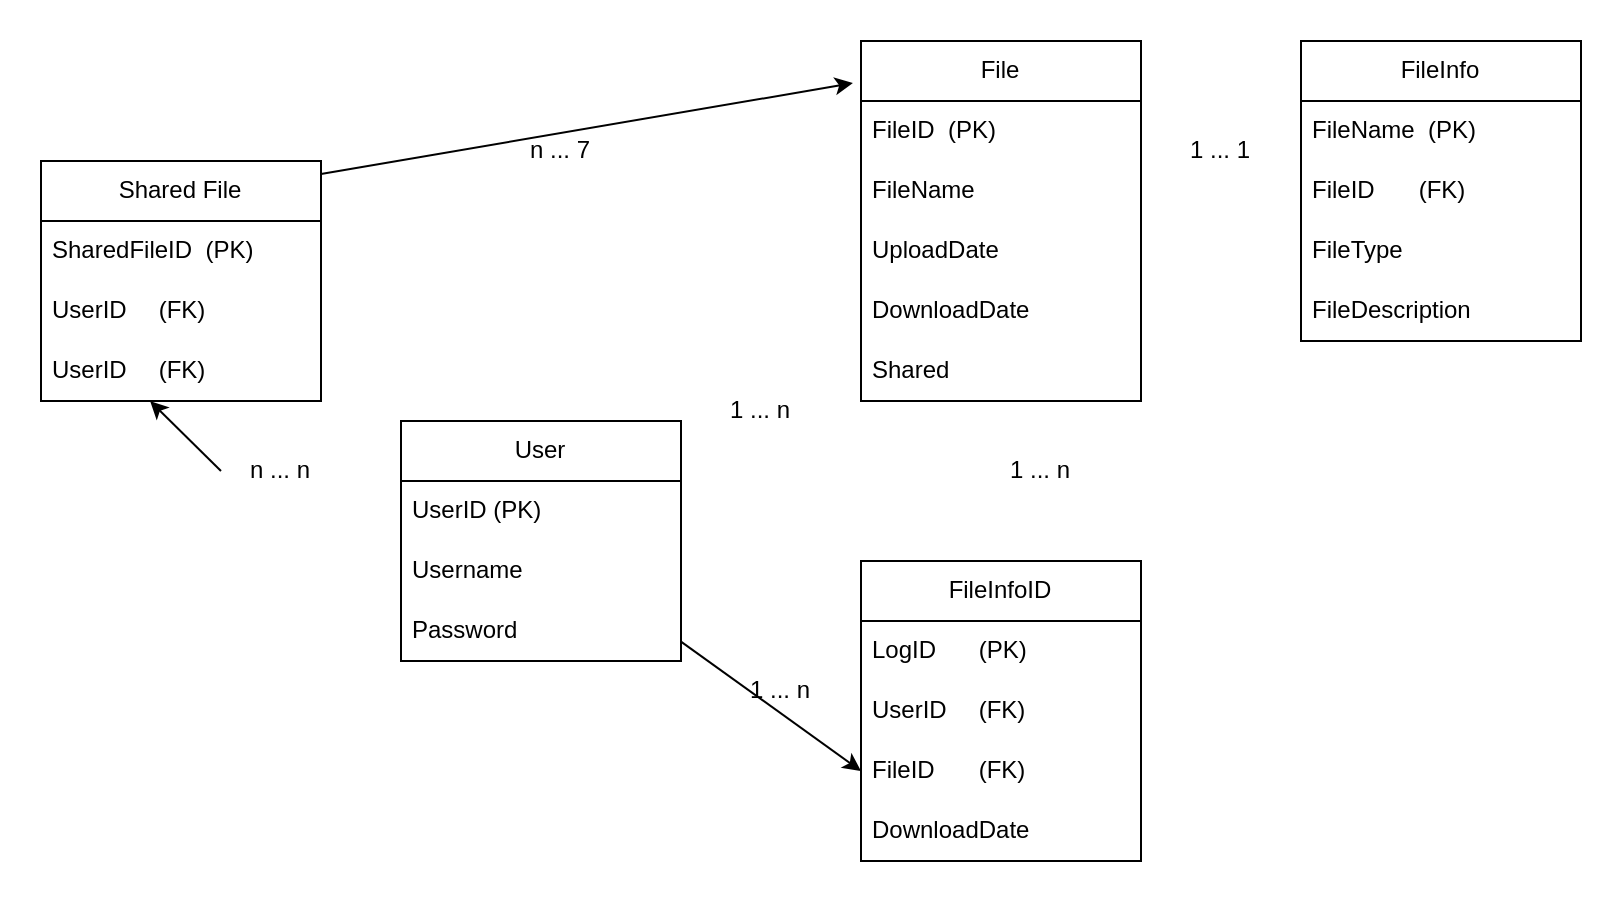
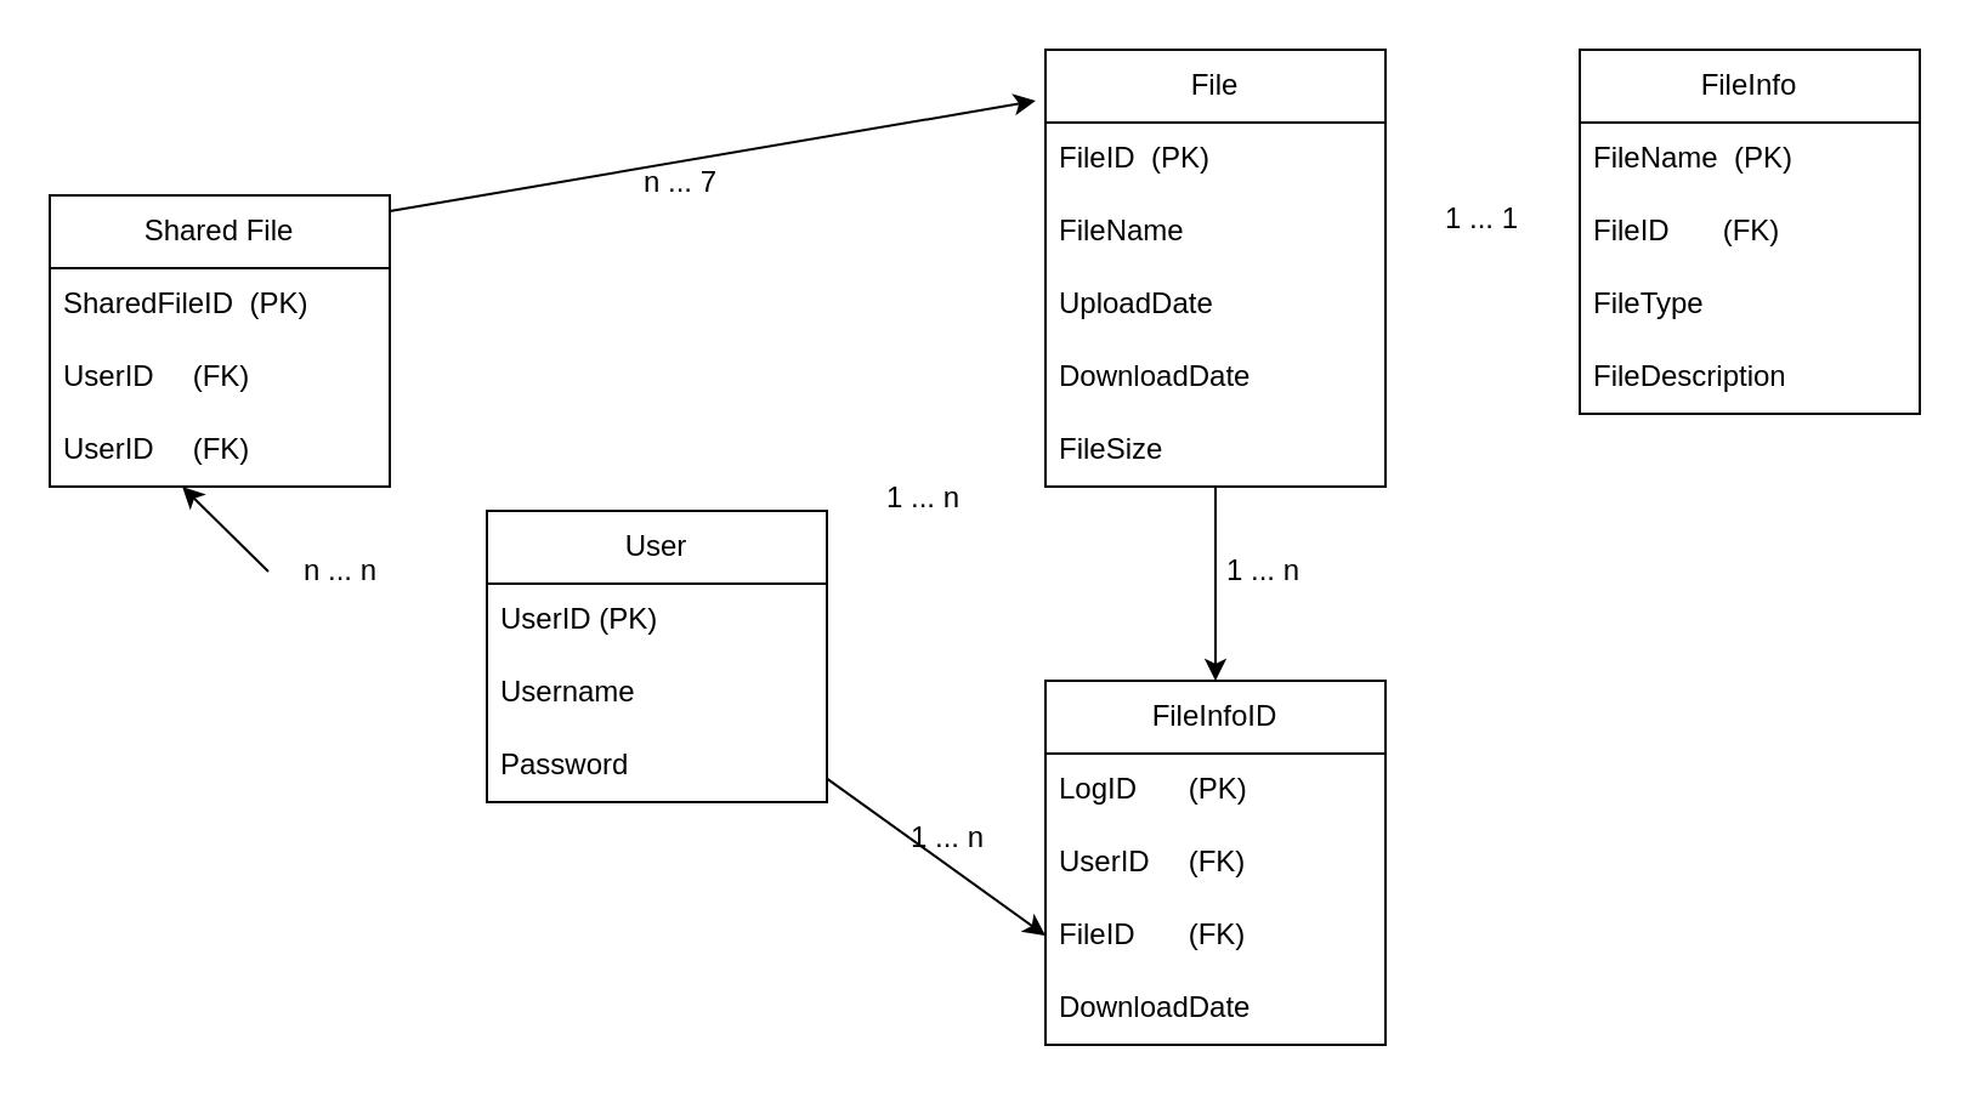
  <mxCell id="0" />
  <mxCell id="1" parent="0" />
  <mxCell id="2" style="rounded=0;orthogonalLoop=1;jettySize=auto;html=1;entryX=0;entryY=0.5;entryDx=0;entryDy=0;" edge="1" parent="1" source="4" target="11"><mxGeometry relative="1" as="geometry" /></mxCell>
  <mxCell id="3" style="rounded=0;orthogonalLoop=1;jettySize=auto;html=1;entryX=0.5;entryY=0;entryDx=0;entryDy=0;exitX=0;exitY=0.5;exitDx=0;exitDy=0;" edge="1" parent="1" source="29"><mxGeometry relative="1" as="geometry"><mxPoint x="220.005" y="360" as="sourcePoint" /><mxPoint x="74.55" y="200" as="targetPoint" /></mxGeometry></mxCell>
  <mxCell id="4" value="User" style="swimlane;fontStyle=0;childLayout=stackLayout;horizontal=1;startSize=30;horizontalStack=0;resizeParent=1;resizeParentMax=0;resizeLast=0;collapsible=1;marginBottom=0;whiteSpace=wrap;html=1;" vertex="1" parent="1"><mxGeometry x="200" y="210" width="140" height="120" as="geometry" /></mxCell>
  <mxCell id="5" value="UserID (PK)" style="text;strokeColor=none;fillColor=none;align=left;verticalAlign=middle;spacingLeft=4;spacingRight=4;overflow=hidden;points=[[0,0.5],[1,0.5]];portConstraint=eastwest;rotatable=0;whiteSpace=wrap;html=1;" vertex="1" parent="4"><mxGeometry y="30" width="140" height="30" as="geometry" /></mxCell>
  <mxCell id="6" value="Username" style="text;strokeColor=none;fillColor=none;align=left;verticalAlign=middle;spacingLeft=4;spacingRight=4;overflow=hidden;points=[[0,0.5],[1,0.5]];portConstraint=eastwest;rotatable=0;whiteSpace=wrap;html=1;" vertex="1" parent="4"><mxGeometry y="60" width="140" height="30" as="geometry" /></mxCell>
  <mxCell id="7" value="Password" style="text;strokeColor=none;fillColor=none;align=left;verticalAlign=middle;spacingLeft=4;spacingRight=4;overflow=hidden;points=[[0,0.5],[1,0.5]];portConstraint=eastwest;rotatable=0;whiteSpace=wrap;html=1;" vertex="1" parent="4"><mxGeometry y="90" width="140" height="30" as="geometry" /></mxCell>
  <mxCell id="8" value="FileInfoID" style="swimlane;fontStyle=0;childLayout=stackLayout;horizontal=1;startSize=30;horizontalStack=0;resizeParent=1;resizeParentMax=0;resizeLast=0;collapsible=1;marginBottom=0;whiteSpace=wrap;html=1;" vertex="1" parent="1"><mxGeometry x="430" y="280" width="140" height="150" as="geometry" /></mxCell>
  <mxCell id="9" value="LogID&lt;span style=&quot;white-space: pre;&quot;&gt;&#09;&lt;/span&gt;(PK)" style="text;strokeColor=none;fillColor=none;align=left;verticalAlign=middle;spacingLeft=4;spacingRight=4;overflow=hidden;points=[[0,0.5],[1,0.5]];portConstraint=eastwest;rotatable=0;whiteSpace=wrap;html=1;" vertex="1" parent="8"><mxGeometry y="30" width="140" height="30" as="geometry" /></mxCell>
  <mxCell id="10" value="UserID&lt;span style=&quot;white-space: pre;&quot;&gt;&#09;&lt;/span&gt;(FK)" style="text;strokeColor=none;fillColor=none;align=left;verticalAlign=middle;spacingLeft=4;spacingRight=4;overflow=hidden;points=[[0,0.5],[1,0.5]];portConstraint=eastwest;rotatable=0;whiteSpace=wrap;html=1;" vertex="1" parent="8"><mxGeometry y="60" width="140" height="30" as="geometry" /></mxCell>
  <mxCell id="11" value="FileID&lt;span style=&quot;white-space: pre;&quot;&gt;&#09;&lt;/span&gt;(FK)" style="text;strokeColor=none;fillColor=none;align=left;verticalAlign=middle;spacingLeft=4;spacingRight=4;overflow=hidden;points=[[0,0.5],[1,0.5]];portConstraint=eastwest;rotatable=0;whiteSpace=wrap;html=1;" vertex="1" parent="8"><mxGeometry y="90" width="140" height="30" as="geometry" /></mxCell>
  <mxCell id="12" value="DownloadDate" style="text;strokeColor=none;fillColor=none;align=left;verticalAlign=middle;spacingLeft=4;spacingRight=4;overflow=hidden;points=[[0,0.5],[1,0.5]];portConstraint=eastwest;rotatable=0;whiteSpace=wrap;html=1;" vertex="1" parent="8"><mxGeometry y="120" width="140" height="30" as="geometry" /></mxCell>
+ <mxCell id="13" style="rounded=0;orthogonalLoop=1;jettySize=auto;html=1;entryX=0.5;entryY=0;entryDx=0;entryDy=0;" edge="1" parent="1" source="14" target="8"><mxGeometry relative="1" as="geometry" /></mxCell>
  <mxCell id="14" value="File" style="swimlane;fontStyle=0;childLayout=stackLayout;horizontal=1;startSize=30;horizontalStack=0;resizeParent=1;resizeParentMax=0;resizeLast=0;collapsible=1;marginBottom=0;whiteSpace=wrap;html=1;" vertex="1" parent="1"><mxGeometry x="430" y="20" width="140" height="180" as="geometry" /></mxCell>
  <mxCell id="15" value="FileID&amp;nbsp; (PK)" style="text;strokeColor=none;fillColor=none;align=left;verticalAlign=middle;spacingLeft=4;spacingRight=4;overflow=hidden;points=[[0,0.5],[1,0.5]];portConstraint=eastwest;rotatable=0;whiteSpace=wrap;html=1;" vertex="1" parent="14"><mxGeometry y="30" width="140" height="30" as="geometry" /></mxCell>
  <mxCell id="16" value="FileName" style="text;strokeColor=none;fillColor=none;align=left;verticalAlign=middle;spacingLeft=4;spacingRight=4;overflow=hidden;points=[[0,0.5],[1,0.5]];portConstraint=eastwest;rotatable=0;whiteSpace=wrap;html=1;" vertex="1" parent="14"><mxGeometry y="60" width="140" height="30" as="geometry" /></mxCell>
  <mxCell id="17" value="UploadDate" style="text;strokeColor=none;fillColor=none;align=left;verticalAlign=middle;spacingLeft=4;spacingRight=4;overflow=hidden;points=[[0,0.5],[1,0.5]];portConstraint=eastwest;rotatable=0;whiteSpace=wrap;html=1;" vertex="1" parent="14"><mxGeometry y="90" width="140" height="30" as="geometry" /></mxCell>
  <mxCell id="18" value="DownloadDate" style="text;strokeColor=none;fillColor=none;align=left;verticalAlign=middle;spacingLeft=4;spacingRight=4;overflow=hidden;points=[[0,0.5],[1,0.5]];portConstraint=eastwest;rotatable=0;whiteSpace=wrap;html=1;" vertex="1" parent="14"><mxGeometry y="120" width="140" height="30" as="geometry" /></mxCell>
- <mxCell id="19" value="Shared" style="text;strokeColor=none;fillColor=none;align=left;verticalAlign=middle;spacingLeft=4;spacingRight=4;overflow=hidden;points=[[0,0.5],[1,0.5]];portConstraint=eastwest;rotatable=0;whiteSpace=wrap;html=1;" vertex="1" parent="14"><mxGeometry y="150" width="140" height="30" as="geometry" /></mxCell>
+ <mxCell id="19" value="FileSize" style="text;strokeColor=none;fillColor=none;align=left;verticalAlign=middle;spacingLeft=4;spacingRight=4;overflow=hidden;points=[[0,0.5],[1,0.5]];portConstraint=eastwest;rotatable=0;whiteSpace=wrap;html=1;" vertex="1" parent="14"><mxGeometry y="150" width="140" height="30" as="geometry" /></mxCell>
  <mxCell id="20" style="rounded=0;orthogonalLoop=1;jettySize=auto;html=1;entryX=-0.029;entryY=0.117;entryDx=0;entryDy=0;entryPerimeter=0;" edge="1" parent="1" target="14"><mxGeometry relative="1" as="geometry"><mxPoint x="160" y="86.5" as="sourcePoint" /><mxPoint x="420" y="80" as="targetPoint" /></mxGeometry></mxCell>
  <mxCell id="21" value="Shared File" style="swimlane;fontStyle=0;childLayout=stackLayout;horizontal=1;startSize=30;horizontalStack=0;resizeParent=1;resizeParentMax=0;resizeLast=0;collapsible=1;marginBottom=0;whiteSpace=wrap;html=1;" vertex="1" parent="1"><mxGeometry x="20" y="80" width="140" height="120" as="geometry" /></mxCell>
  <mxCell id="22" value="SharedFileID&amp;nbsp; (PK)" style="text;strokeColor=none;fillColor=none;align=left;verticalAlign=middle;spacingLeft=4;spacingRight=4;overflow=hidden;points=[[0,0.5],[1,0.5]];portConstraint=eastwest;rotatable=0;whiteSpace=wrap;html=1;" vertex="1" parent="21"><mxGeometry y="30" width="140" height="30" as="geometry" /></mxCell>
  <mxCell id="23" value="UserID&lt;span style=&quot;white-space: pre;&quot;&gt;&#09;&lt;/span&gt;(FK)" style="text;strokeColor=none;fillColor=none;align=left;verticalAlign=middle;spacingLeft=4;spacingRight=4;overflow=hidden;points=[[0,0.5],[1,0.5]];portConstraint=eastwest;rotatable=0;whiteSpace=wrap;html=1;" vertex="1" parent="21"><mxGeometry y="60" width="140" height="30" as="geometry" /></mxCell>
  <mxCell id="24" value="UserID&lt;span style=&quot;white-space: pre;&quot;&gt;&#09;&lt;/span&gt;(FK)" style="text;strokeColor=none;fillColor=none;align=left;verticalAlign=middle;spacingLeft=4;spacingRight=4;overflow=hidden;points=[[0,0.5],[1,0.5]];portConstraint=eastwest;rotatable=0;whiteSpace=wrap;html=1;" vertex="1" parent="21"><mxGeometry y="90" width="140" height="30" as="geometry" /></mxCell>
  <mxCell id="25" value="1 ... n" style="text;html=1;strokeColor=none;fillColor=none;align=center;verticalAlign=middle;whiteSpace=wrap;rounded=0;" vertex="1" parent="1"><mxGeometry x="360" y="330" width="60" height="30" as="geometry" /></mxCell>
  <mxCell id="26" value="1 ... n" style="text;html=1;strokeColor=none;fillColor=none;align=center;verticalAlign=middle;whiteSpace=wrap;rounded=0;" vertex="1" parent="1"><mxGeometry x="490" y="220" width="60" height="30" as="geometry" /></mxCell>
  <mxCell id="27" value="1 ... n" style="text;html=1;strokeColor=none;fillColor=none;align=center;verticalAlign=middle;whiteSpace=wrap;rounded=0;" vertex="1" parent="1"><mxGeometry x="350" y="190" width="60" height="30" as="geometry" /></mxCell>
  <mxCell id="28" value="n ... 7" style="text;html=1;strokeColor=none;fillColor=none;align=center;verticalAlign=middle;whiteSpace=wrap;rounded=0;" vertex="1" parent="1"><mxGeometry x="250" width="60" height="30" as="geometry" y="60" /></mxCell>
  <mxCell id="29" value="n ... n" style="text;html=1;strokeColor=none;fillColor=none;align=center;verticalAlign=middle;whiteSpace=wrap;rounded=0;" vertex="1" parent="1"><mxGeometry x="110" y="220" width="60" height="30" as="geometry" /></mxCell>
  <mxCell id="30" value="FileInfo" style="swimlane;fontStyle=0;childLayout=stackLayout;horizontal=1;startSize=30;horizontalStack=0;resizeParent=1;resizeParentMax=0;resizeLast=0;collapsible=1;marginBottom=0;whiteSpace=wrap;html=1;" vertex="1" parent="1"><mxGeometry x="650" y="20" width="140" height="150" as="geometry" /></mxCell>
  <mxCell id="31" value="FileName&amp;nbsp; (PK)" style="text;strokeColor=none;fillColor=none;align=left;verticalAlign=middle;spacingLeft=4;spacingRight=4;overflow=hidden;points=[[0,0.5],[1,0.5]];portConstraint=eastwest;rotatable=0;whiteSpace=wrap;html=1;" vertex="1" parent="30"><mxGeometry y="30" width="140" height="30" as="geometry" /></mxCell>
  <mxCell id="32" value="FileID&lt;span style=&quot;white-space: pre;&quot;&gt;&#09;&lt;/span&gt;(FK)" style="text;strokeColor=none;fillColor=none;align=left;verticalAlign=middle;spacingLeft=4;spacingRight=4;overflow=hidden;points=[[0,0.5],[1,0.5]];portConstraint=eastwest;rotatable=0;whiteSpace=wrap;html=1;" vertex="1" parent="30"><mxGeometry y="60" width="140" height="30" as="geometry" /></mxCell>
  <mxCell id="33" value="FileType" style="text;strokeColor=none;fillColor=none;align=left;verticalAlign=middle;spacingLeft=4;spacingRight=4;overflow=hidden;points=[[0,0.5],[1,0.5]];portConstraint=eastwest;rotatable=0;whiteSpace=wrap;html=1;" vertex="1" parent="30"><mxGeometry y="90" width="140" height="30" as="geometry" /></mxCell>
  <mxCell id="34" value="FileDescription" style="text;strokeColor=none;fillColor=none;align=left;verticalAlign=middle;spacingLeft=4;spacingRight=4;overflow=hidden;points=[[0,0.5],[1,0.5]];portConstraint=eastwest;rotatable=0;whiteSpace=wrap;html=1;" vertex="1" parent="30"><mxGeometry y="120" width="140" height="30" as="geometry" /></mxCell>
- <mxCell id="35" value="1 ... 1" style="text;html=1;strokeColor=none;fillColor=none;align=center;verticalAlign=middle;whiteSpace=wrap;rounded=0;" vertex="1" parent="1"><mxGeometry x="580" width="60" height="30" as="geometry" y="60" /></mxCell>
+ <mxCell id="35" value="1 ... 1" style="text;html=1;strokeColor=none;fillColor=none;align=center;verticalAlign=middle;whiteSpace=wrap;rounded=0;" vertex="1" parent="1"><mxGeometry x="580" y="75" width="60" height="30" as="geometry" /></mxCell>
